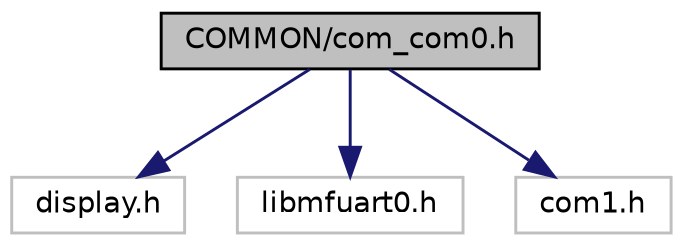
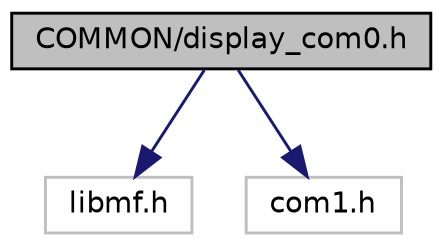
  digraph {
    node [color=grey75 fillcolor=white fontname=Helvetica fontsize=10 shape=record style=filled]
    edge [color=midnightblue fontname=Helvetica fontsize=10 labelfontname=Helvetica labelfontsize=10 style=solid]
-   n1 [color=black fillcolor=grey75 fontcolor=black height=0.2 label="COMMON/com_com0.h" width=0.4]
-   n2 [height=0.2 label="display.h" width=0.4]
-   n3 [height=0.2 label="libmfuart0.h" width=0.4]
+   n1 [color=black fillcolor=grey75 fontcolor=black height=0.2 label="COMMON/display_com0.h" width=0.4]
+   n2 [height=0.2 label="libmf.h" width=0.4]
    n4 [height=0.2 label="com1.h" width=0.4]
    n1 -> n2
-   n1 -> n3
    n1 -> n4
  }
